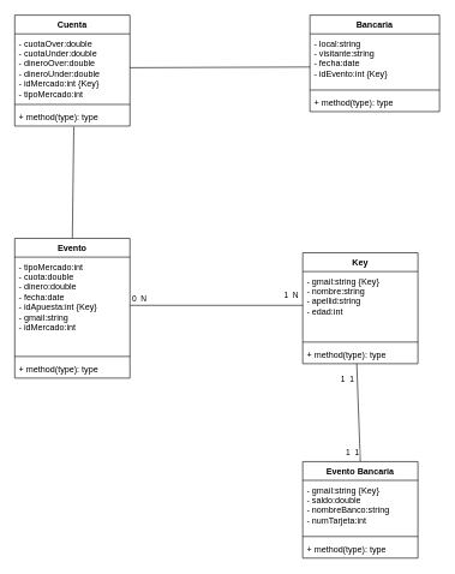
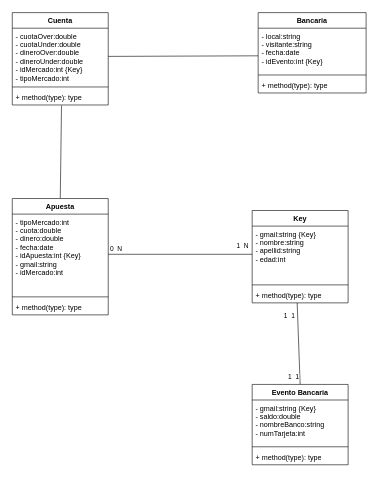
  <mxCell id="0" />
  <mxCell id="1" parent="0" />
  <mxCell id="2" value="" style="endArrow=none;html=1;entryX=0.5;entryY=0;entryDx=0;entryDy=0;exitX=0.469;exitY=1;exitDx=0;exitDy=0;exitPerimeter=0;endFill=0;" parent="1" source="29" target="8" edge="1"><mxGeometry width="50" height="50" relative="1" as="geometry"><mxPoint x="110" y="520" as="sourcePoint" /><mxPoint x="50" y="520" as="targetPoint" /></mxGeometry></mxCell>
  <mxCell id="3" value="1&amp;nbsp; 1" style="edgeLabel;html=1;align=center;verticalAlign=middle;resizable=0;points=[];" parent="2" vertex="1" connectable="0"><mxGeometry x="-0.757" y="-2" relative="1" as="geometry"><mxPoint x="-12.43" y="3.1" as="offset" /></mxGeometry></mxCell>
  <mxCell id="4" value="1&amp;nbsp; 1" style="edgeLabel;html=1;align=center;verticalAlign=middle;resizable=0;points=[];" parent="2" vertex="1" connectable="0"><mxGeometry x="0.741" relative="1" as="geometry"><mxPoint x="-10.66" y="5.1" as="offset" /></mxGeometry></mxCell>
  <mxCell id="5" value="" style="endArrow=none;html=1;entryX=0;entryY=0.5;entryDx=0;entryDy=0;exitX=1;exitY=0.5;exitDx=0;exitDy=0;endFill=0;" parent="1" source="23" target="27" edge="1"><mxGeometry width="50" height="50" relative="1" as="geometry"><mxPoint x="240" y="550" as="sourcePoint" /><mxPoint x="290" y="500" as="targetPoint" /></mxGeometry></mxCell>
  <mxCell id="6" value="0&amp;nbsp; N" style="edgeLabel;html=1;align=center;verticalAlign=middle;resizable=0;points=[];" parent="5" vertex="1" connectable="0"><mxGeometry x="-0.215" relative="1" as="geometry"><mxPoint x="-81.92" y="-9.08" as="offset" /></mxGeometry></mxCell>
  <mxCell id="7" value="1&amp;nbsp; N" style="edgeLabel;html=1;align=center;verticalAlign=middle;resizable=0;points=[];" parent="5" vertex="1" connectable="0"><mxGeometry x="0.746" y="-1" relative="1" as="geometry"><mxPoint x="13.13" y="-15.27" as="offset" /></mxGeometry></mxCell>
  <mxCell id="8" value="Evento Bancaria" style="swimlane;fontStyle=1;align=center;verticalAlign=top;childLayout=stackLayout;horizontal=1;startSize=26;horizontalStack=0;resizeParent=1;resizeParentMax=0;resizeLast=0;collapsible=1;marginBottom=0;" parent="1" vertex="1"><mxGeometry x="420" y="640" width="160" height="134" as="geometry" /></mxCell>
  <mxCell id="9" value="- gmail:string {Key}&#10;- saldo:double&#10;- nombreBanco:string&#10;- numTarjeta:int" style="text;strokeColor=none;fillColor=none;align=left;verticalAlign=top;spacingLeft=4;spacingRight=4;overflow=hidden;rotatable=0;points=[[0,0.5],[1,0.5]];portConstraint=eastwest;" parent="8" vertex="1"><mxGeometry y="26" width="160" height="74" as="geometry" /></mxCell>
  <mxCell id="10" value="" style="line;strokeWidth=1;fillColor=none;align=left;verticalAlign=middle;spacingTop=-1;spacingLeft=3;spacingRight=3;rotatable=0;labelPosition=right;points=[];portConstraint=eastwest;" parent="8" vertex="1"><mxGeometry y="100" width="160" height="8" as="geometry" /></mxCell>
  <mxCell id="11" value="+ method(type): type" style="text;strokeColor=none;fillColor=none;align=left;verticalAlign=top;spacingLeft=4;spacingRight=4;overflow=hidden;rotatable=0;points=[[0,0.5],[1,0.5]];portConstraint=eastwest;" parent="8" vertex="1"><mxGeometry y="108" width="160" height="26" as="geometry" /></mxCell>
  <mxCell id="12" value="Bancaria" style="swimlane;fontStyle=1;align=center;verticalAlign=top;childLayout=stackLayout;horizontal=1;startSize=26;horizontalStack=0;resizeParent=1;resizeParentMax=0;resizeLast=0;collapsible=1;marginBottom=0;" parent="1" vertex="1"><mxGeometry x="430" y="20" width="180" height="134" as="geometry" /></mxCell>
  <mxCell id="13" value="- local:string&#10;- visitante:string&#10;- fecha:date&#10;- idEvento:int {Key}" style="text;strokeColor=none;fillColor=none;align=left;verticalAlign=top;spacingLeft=4;spacingRight=4;overflow=hidden;rotatable=0;points=[[0,0.5],[1,0.5]];portConstraint=eastwest;" parent="12" vertex="1"><mxGeometry y="26" width="180" height="74" as="geometry" /></mxCell>
  <mxCell id="14" value="" style="line;strokeWidth=1;fillColor=none;align=left;verticalAlign=middle;spacingTop=-1;spacingLeft=3;spacingRight=3;rotatable=0;labelPosition=right;points=[];portConstraint=eastwest;" parent="12" vertex="1"><mxGeometry y="100" width="180" height="8" as="geometry" /></mxCell>
  <mxCell id="15" value="+ method(type): type" style="text;strokeColor=none;fillColor=none;align=left;verticalAlign=top;spacingLeft=4;spacingRight=4;overflow=hidden;rotatable=0;points=[[0,0.5],[1,0.5]];portConstraint=eastwest;" parent="12" vertex="1"><mxGeometry y="108" width="180" height="26" as="geometry" /></mxCell>
  <mxCell id="16" value="Cuenta" style="swimlane;fontStyle=1;align=center;verticalAlign=top;childLayout=stackLayout;horizontal=1;startSize=26;horizontalStack=0;resizeParent=1;resizeParentMax=0;resizeLast=0;collapsible=1;marginBottom=0;" parent="1" vertex="1"><mxGeometry x="20" y="20" width="160" height="154" as="geometry" /></mxCell>
  <mxCell id="17" value="- cuotaOver:double&#10;- cuotaUnder:double&#10;- dineroOver:double&#10;- dineroUnder:double&#10;- idMercado:int {Key}&#10;- tipoMercado:int" style="text;strokeColor=none;fillColor=none;align=left;verticalAlign=top;spacingLeft=4;spacingRight=4;overflow=hidden;rotatable=0;points=[[0,0.5],[1,0.5]];portConstraint=eastwest;" parent="16" vertex="1"><mxGeometry y="26" width="160" height="94" as="geometry" /></mxCell>
  <mxCell id="18" value="" style="line;strokeWidth=1;fillColor=none;align=left;verticalAlign=middle;spacingTop=-1;spacingLeft=3;spacingRight=3;rotatable=0;labelPosition=right;points=[];portConstraint=eastwest;" parent="16" vertex="1"><mxGeometry y="120" width="160" height="8" as="geometry" /></mxCell>
  <mxCell id="19" value="+ method(type): type" style="text;strokeColor=none;fillColor=none;align=left;verticalAlign=top;spacingLeft=4;spacingRight=4;overflow=hidden;rotatable=0;points=[[0,0.5],[1,0.5]];portConstraint=eastwest;" parent="16" vertex="1"><mxGeometry y="128" width="160" height="26" as="geometry" /></mxCell>
  <mxCell id="20" value="" style="endArrow=none;html=1;entryX=0.513;entryY=1.038;entryDx=0;entryDy=0;entryPerimeter=0;exitX=0.5;exitY=0;exitDx=0;exitDy=0;" parent="1" source="22" target="19" edge="1"><mxGeometry width="50" height="50" relative="1" as="geometry"><mxPoint x="30" y="290" as="sourcePoint" /><mxPoint x="80" y="240" as="targetPoint" /></mxGeometry></mxCell>
  <mxCell id="21" value="" style="endArrow=none;html=1;entryX=0;entryY=0.622;entryDx=0;entryDy=0;entryPerimeter=0;exitX=1;exitY=0.5;exitDx=0;exitDy=0;" parent="1" source="17" target="13" edge="1"><mxGeometry width="50" height="50" relative="1" as="geometry"><mxPoint x="280" y="275.01" as="sourcePoint" /><mxPoint x="292.08" y="79.998" as="targetPoint" /></mxGeometry></mxCell>
- <mxCell id="22" value="Evento" style="swimlane;fontStyle=1;align=center;verticalAlign=top;childLayout=stackLayout;horizontal=1;startSize=26;horizontalStack=0;resizeParent=1;resizeParentMax=0;resizeLast=0;collapsible=1;marginBottom=0;" parent="1" vertex="1"><mxGeometry x="20" y="330" width="160" height="194" as="geometry" /></mxCell>
+ <mxCell id="22" value="Apuesta" style="swimlane;fontStyle=1;align=center;verticalAlign=top;childLayout=stackLayout;horizontal=1;startSize=26;horizontalStack=0;resizeParent=1;resizeParentMax=0;resizeLast=0;collapsible=1;marginBottom=0;" parent="1" vertex="1"><mxGeometry x="20" y="330" width="160" height="194" as="geometry" /></mxCell>
  <mxCell id="23" value="- tipoMercado:int&#10;- cuota:double&#10;- dinero:double&#10;- fecha:date&#10;- idApuesta:int {Key}&#10;- gmail:string&#10;- idMercado:int" style="text;strokeColor=none;fillColor=none;align=left;verticalAlign=top;spacingLeft=4;spacingRight=4;overflow=hidden;rotatable=0;points=[[0,0.5],[1,0.5]];portConstraint=eastwest;" parent="22" vertex="1"><mxGeometry y="26" width="160" height="134" as="geometry" /></mxCell>
  <mxCell id="24" value="" style="line;strokeWidth=1;fillColor=none;align=left;verticalAlign=middle;spacingTop=-1;spacingLeft=3;spacingRight=3;rotatable=0;labelPosition=right;points=[];portConstraint=eastwest;" parent="22" vertex="1"><mxGeometry y="160" width="160" height="8" as="geometry" /></mxCell>
  <mxCell id="25" value="+ method(type): type" style="text;strokeColor=none;fillColor=none;align=left;verticalAlign=top;spacingLeft=4;spacingRight=4;overflow=hidden;rotatable=0;points=[[0,0.5],[1,0.5]];portConstraint=eastwest;" parent="22" vertex="1"><mxGeometry y="168" width="160" height="26" as="geometry" /></mxCell>
  <mxCell id="26" value="Key" style="swimlane;fontStyle=1;align=center;verticalAlign=top;childLayout=stackLayout;horizontal=1;startSize=26;horizontalStack=0;resizeParent=1;resizeParentMax=0;resizeLast=0;collapsible=1;marginBottom=0;" parent="1" vertex="1"><mxGeometry x="420" y="350" width="160" height="154" as="geometry" /></mxCell>
  <mxCell id="27" value="- gmail:string {Key}&#10;- nombre:string&#10;- apellid:string&#10;- edad:int" style="text;strokeColor=none;fillColor=none;align=left;verticalAlign=top;spacingLeft=4;spacingRight=4;overflow=hidden;rotatable=0;points=[[0,0.5],[1,0.5]];portConstraint=eastwest;" parent="26" vertex="1"><mxGeometry y="26" width="160" height="94" as="geometry" /></mxCell>
  <mxCell id="28" value="" style="line;strokeWidth=1;fillColor=none;align=left;verticalAlign=middle;spacingTop=-1;spacingLeft=3;spacingRight=3;rotatable=0;labelPosition=right;points=[];portConstraint=eastwest;" parent="26" vertex="1"><mxGeometry y="120" width="160" height="8" as="geometry" /></mxCell>
  <mxCell id="29" value="+ method(type): type" style="text;strokeColor=none;fillColor=none;align=left;verticalAlign=top;spacingLeft=4;spacingRight=4;overflow=hidden;rotatable=0;points=[[0,0.5],[1,0.5]];portConstraint=eastwest;" parent="26" vertex="1"><mxGeometry y="128" width="160" height="26" as="geometry" /></mxCell>
